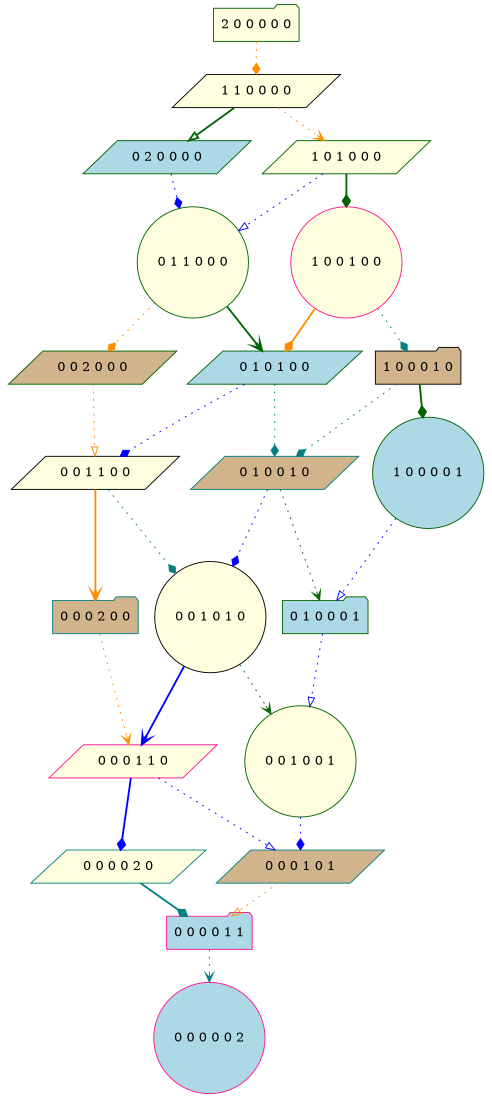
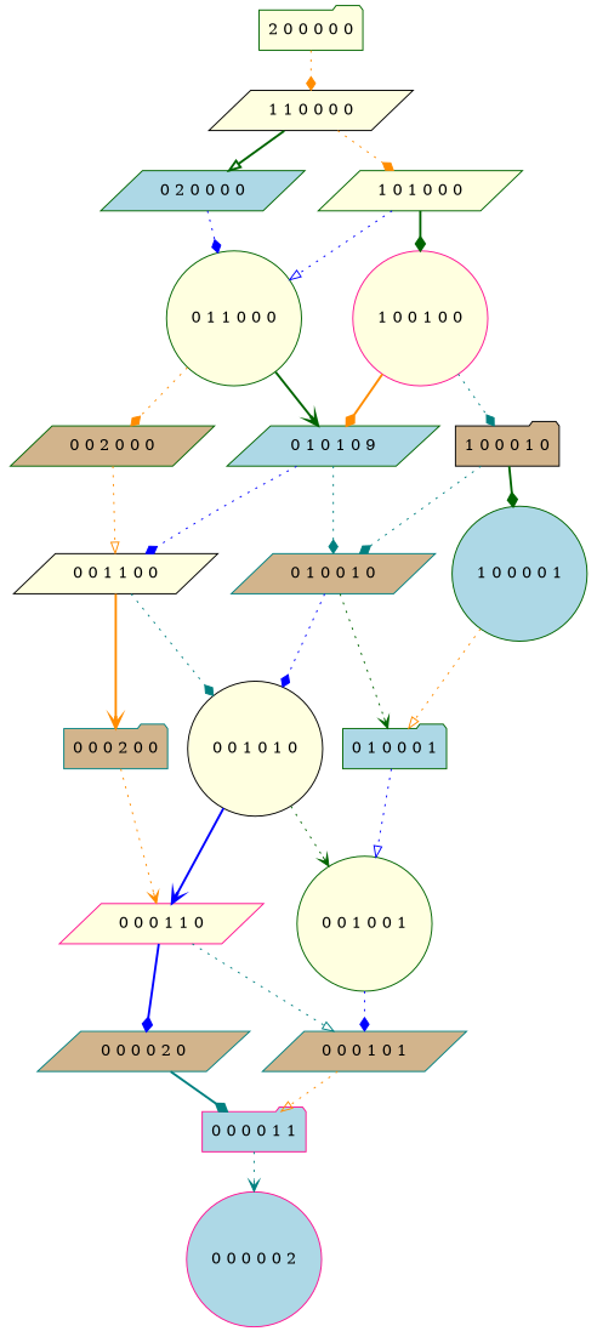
  digraph {
    node [color=darkgreen fillcolor=lightyellow shape=parallelogram style=filled]
    edge [arrowhead=diamond color=blue style=dotted]
    "2 0 0 0 0 0" [shape=folder]
    "1 1 0 0 0 0" [color=black]
    "0 2 0 0 0 0" [fillcolor=lightblue]
    "1 0 1 0 0 0"
    "0 1 1 0 0 0" [shape=circle]
    "1 0 0 1 0 0" [color=deeppink shape=circle]
    "0 0 2 0 0 0" [fillcolor=tan]
-   "0 1 0 1 0 0" [fillcolor=lightblue]
+   "0 1 0 1 0 0" [fillcolor=lightblue label="0 1 0 1 0 9"]
    "0 0 1 1 0 0" [color=black]
    "0 1 0 0 1 0" [color=teal fillcolor=tan]
    "0 0 0 2 0 0" [color=teal fillcolor=tan shape=folder]
    "0 0 1 0 1 0" [color=black shape=circle]
    "0 0 0 1 1 0" [color=deeppink]
    "0 0 1 0 0 1" [shape=circle]
-   "0 0 0 0 2 0" [color=teal]
+   "0 0 0 0 2 0" [color=teal fillcolor=tan]
    "0 0 0 1 0 1" [color=teal fillcolor=tan]
    "0 0 0 0 1 1" [color=deeppink fillcolor=lightblue shape=folder]
    "0 0 0 0 0 2" [color=deeppink fillcolor=lightblue shape=circle]
    "0 1 0 0 0 1" [fillcolor=lightblue shape=folder]
    "1 0 0 0 1 0" [color=black fillcolor=tan shape=folder]
    "1 0 0 0 0 1" [fillcolor=lightblue shape=circle]
    "2 0 0 0 0 0" -> "1 1 0 0 0 0" [color=darkorange]
    "1 1 0 0 0 0" -> "0 2 0 0 0 0" [arrowhead=onormal color=darkgreen style=bold]
-   "1 1 0 0 0 0" -> "1 0 1 0 0 0" [arrowhead=vee color=darkorange]
+   "1 1 0 0 0 0" -> "1 0 1 0 0 0" [color=darkorange]
    "0 2 0 0 0 0" -> "0 1 1 0 0 0"
    "1 0 1 0 0 0" -> "0 1 1 0 0 0" [arrowhead=onormal]
    "1 0 1 0 0 0" -> "1 0 0 1 0 0" [color=darkgreen style=bold]
    "0 1 1 0 0 0" -> "0 0 2 0 0 0" [color=darkorange]
    "0 1 1 0 0 0" -> "0 1 0 1 0 0" [arrowhead=vee color=darkgreen style=bold]
    "1 0 0 1 0 0" -> "0 1 0 1 0 0" [color=darkorange style=bold]
    "1 0 0 1 0 0" -> "1 0 0 0 1 0" [color=teal]
    "0 0 2 0 0 0" -> "0 0 1 1 0 0" [arrowhead=onormal color=darkorange]
    "0 1 0 1 0 0" -> "0 0 1 1 0 0"
    "0 1 0 1 0 0" -> "0 1 0 0 1 0" [color=teal]
    "0 0 1 1 0 0" -> "0 0 0 2 0 0" [arrowhead=vee color=darkorange style=bold]
    "0 0 1 1 0 0" -> "0 0 1 0 1 0" [color=teal]
    "0 1 0 0 1 0" -> "0 0 1 0 1 0"
    "0 1 0 0 1 0" -> "0 1 0 0 0 1" [arrowhead=vee color=darkgreen]
    "0 0 0 2 0 0" -> "0 0 0 1 1 0" [arrowhead=vee color=darkorange]
    "0 0 1 0 1 0" -> "0 0 0 1 1 0" [arrowhead=vee style=bold]
    "0 0 1 0 1 0" -> "0 0 1 0 0 1" [arrowhead=vee color=darkgreen]
    "0 0 0 1 1 0" -> "0 0 0 0 2 0" [style=bold]
-   "0 0 0 1 1 0" -> "0 0 0 1 0 1" [arrowhead=onormal]
+   "0 0 0 1 1 0" -> "0 0 0 1 0 1" [arrowhead=onormal color=teal]
    "0 0 1 0 0 1" -> "0 0 0 1 0 1"
    "0 0 0 0 2 0" -> "0 0 0 0 1 1" [color=teal style=bold]
    "0 0 0 1 0 1" -> "0 0 0 0 1 1" [arrowhead=onormal color=darkorange]
    "0 0 0 0 1 1" -> "0 0 0 0 0 2" [arrowhead=vee color=teal]
    "0 1 0 0 0 1" -> "0 0 1 0 0 1" [arrowhead=onormal]
    "1 0 0 0 1 0" -> "0 1 0 0 1 0" [color=teal]
    "1 0 0 0 1 0" -> "1 0 0 0 0 1" [color=darkgreen style=bold]
-   "1 0 0 0 0 1" -> "0 1 0 0 0 1" [arrowhead=onormal]
+   "1 0 0 0 0 1" -> "0 1 0 0 0 1" [arrowhead=onormal color=darkorange]
  }
